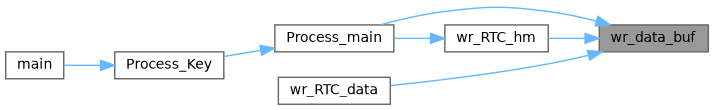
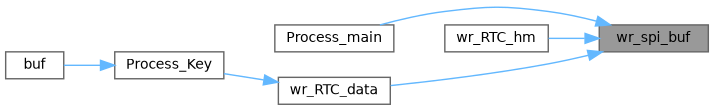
  digraph {
    rankdir=RL
    node [color=grey40 fillcolor=white fontname=Helvetica fontsize=10 shape=box style=filled]
    edge [color=steelblue1 dir=back fontname=Helvetica fontsize=10 labelfontname=Helvetica labelfontsize=10 style=solid]
-   n1 [color=gray40 fillcolor=grey60 fontcolor=black height=0.2 label=wr_data_buf width=0.4]
+   n1 [color=gray40 fillcolor=grey60 fontcolor=black height=0.2 label=wr_spi_buf width=0.4]
    n2 [height=0.2 label=Process_main width=0.4]
    n3 [height=0.2 label=wr_RTC_data width=0.4]
    n4 [height=0.2 label=wr_RTC_hm width=0.4]
    n5 [height=0.2 label=Process_Key width=0.4]
-   n6 [height=0.2 label=main width=0.4]
+   n6 [height=0.2 label=buf width=0.4]
    n1 -> n2
    n1 -> n3
    n1 -> n4
-   n2 -> n5
-   n4 -> n2
+   n3 -> n5
    n5 -> n6
  }
